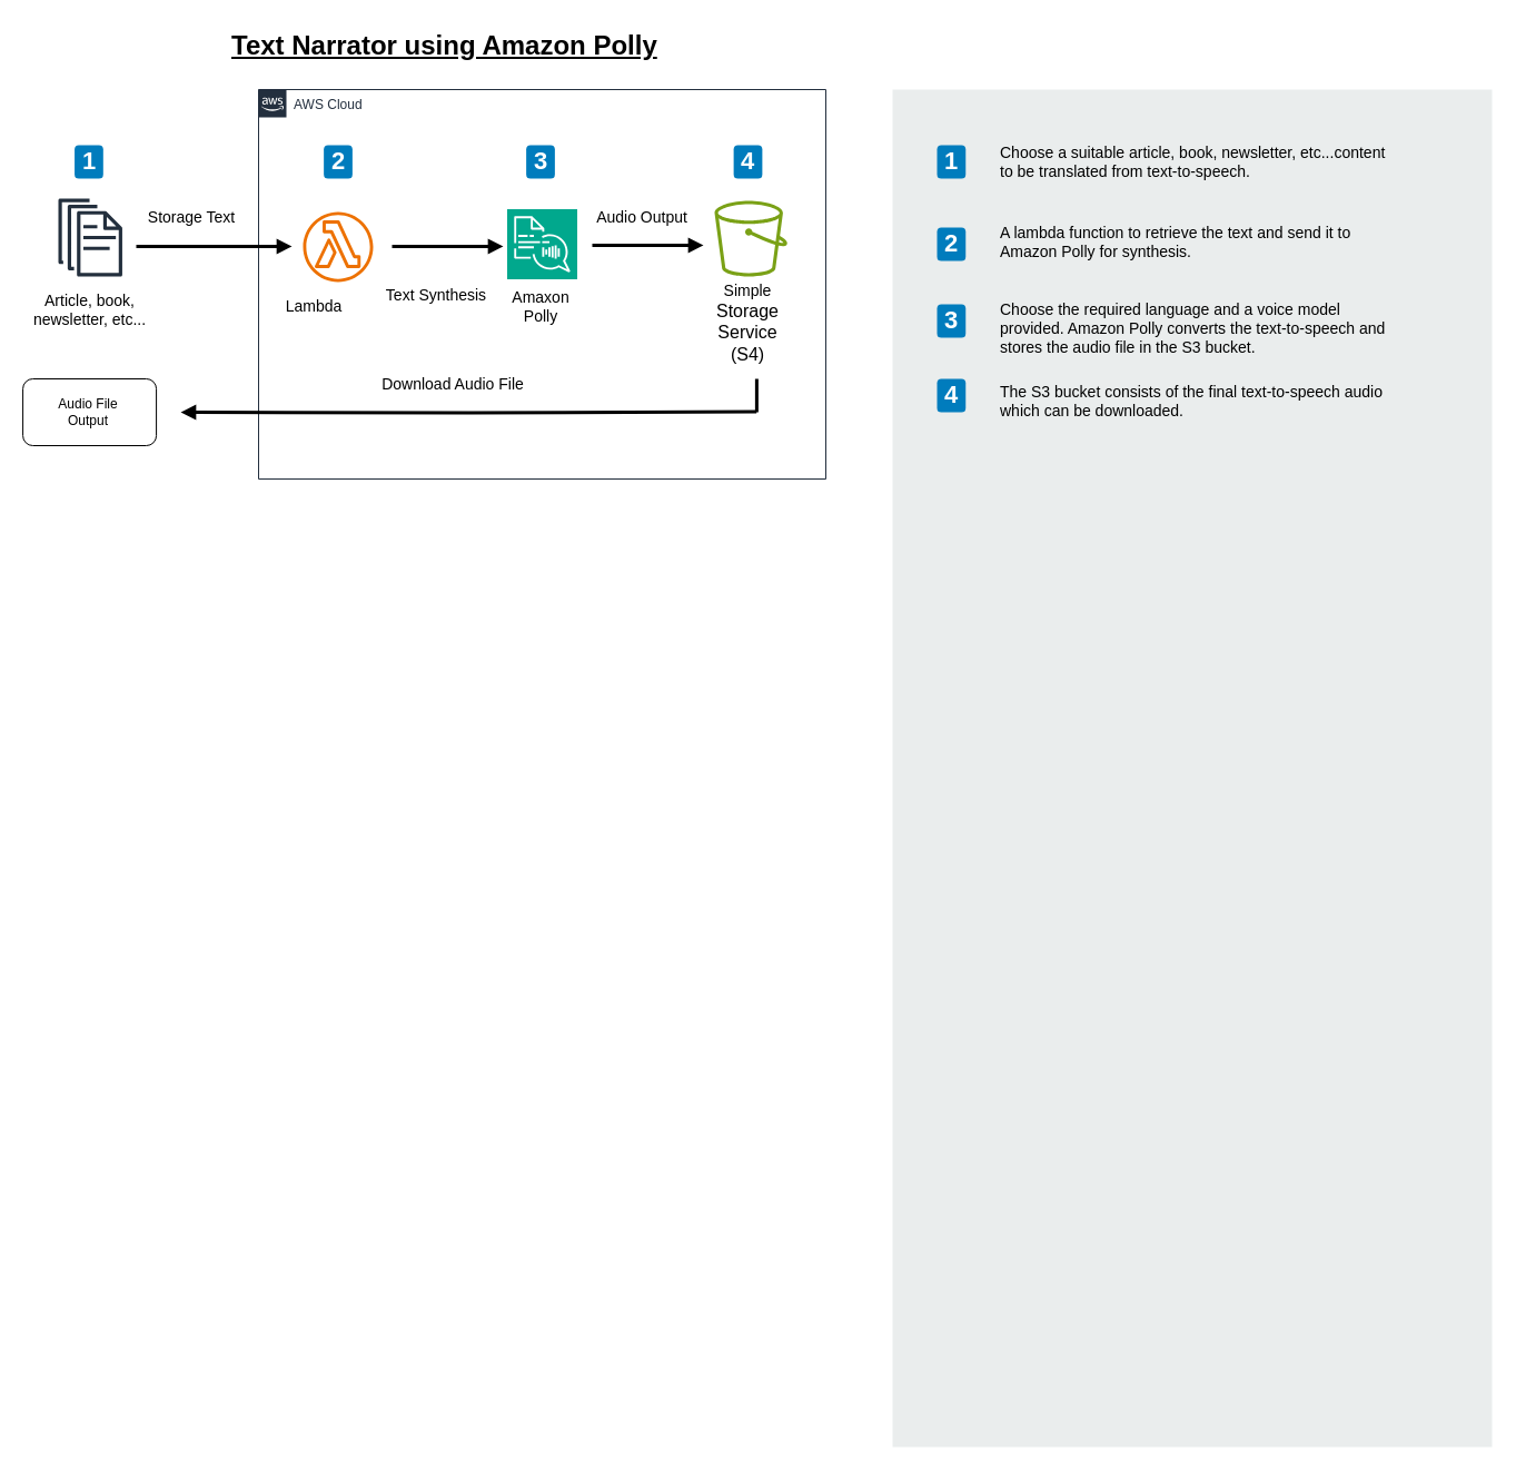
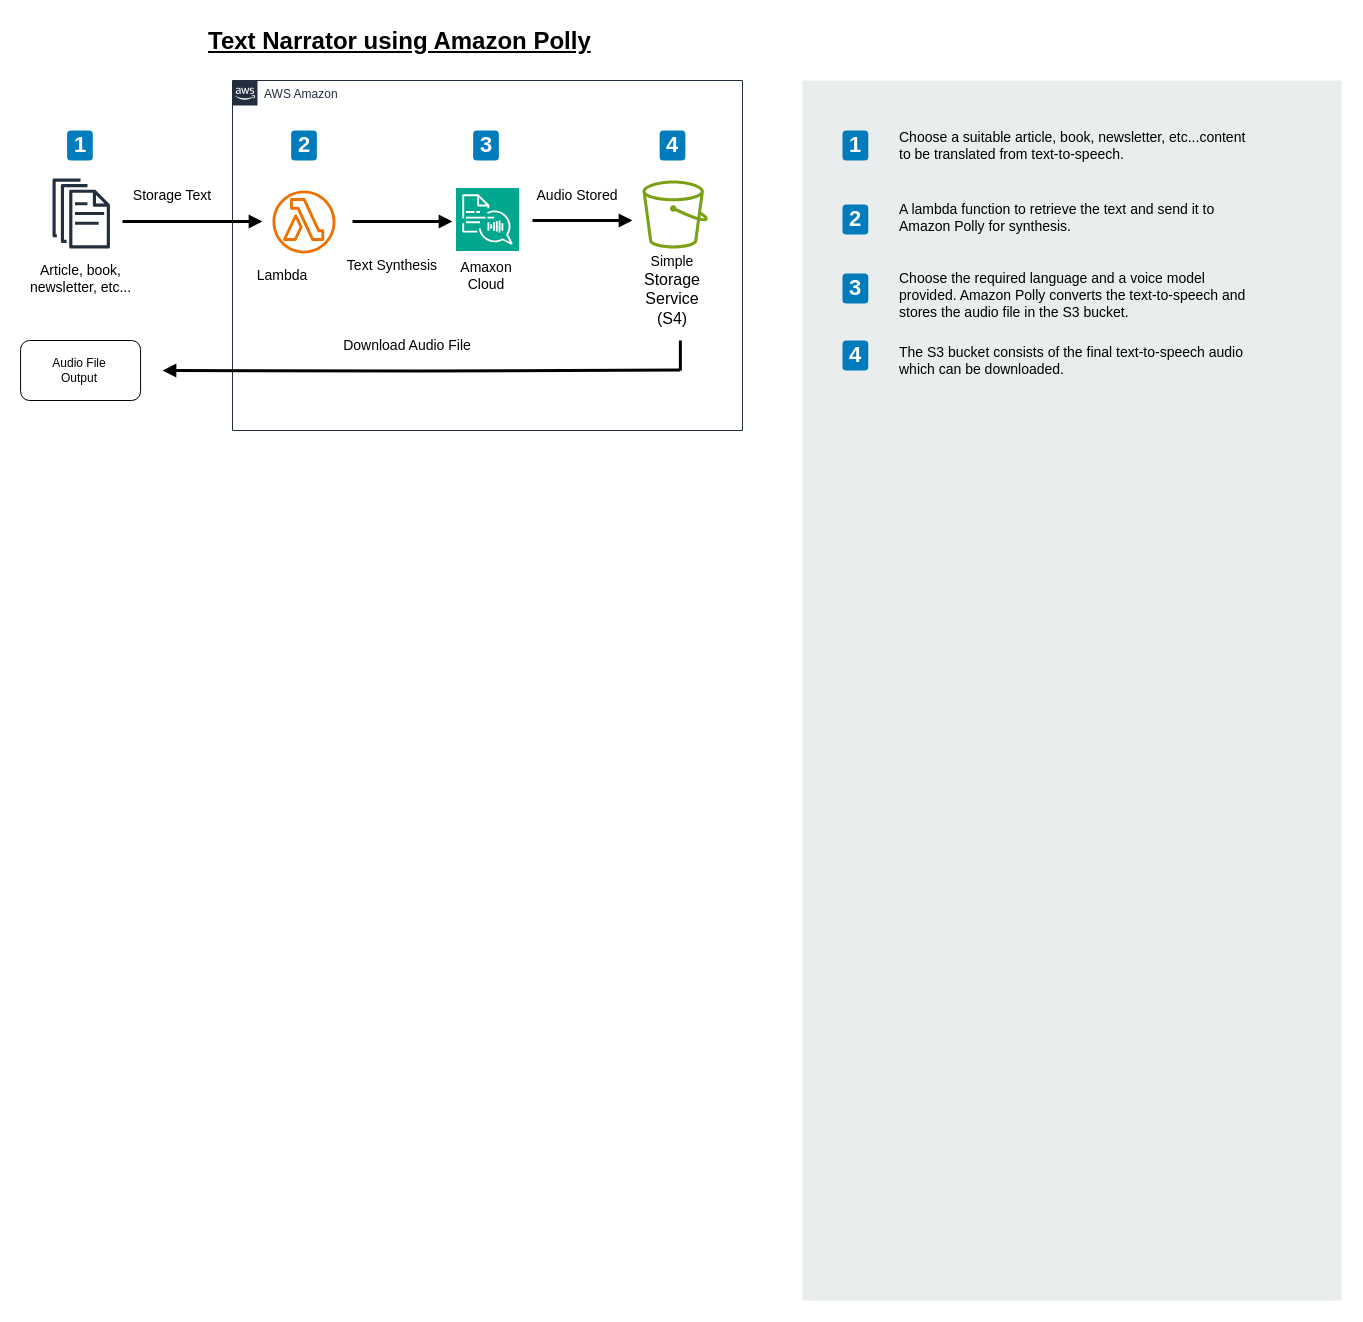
  <mxCell id="0" />
  <mxCell id="1" parent="0" />
- <mxCell id="2" value="AWS Cloud" style="points=[[0,0],[0.25,0],[0.5,0],[0.75,0],[1,0],[1,0.25],[1,0.5],[1,0.75],[1,1],[0.75,1],[0.5,1],[0.25,1],[0,1],[0,0.75],[0,0.5],[0,0.25]];outlineConnect=0;gradientColor=none;html=1;whiteSpace=wrap;fontSize=12;fontStyle=0;container=1;pointerEvents=0;collapsible=0;recursiveResize=0;shape=mxgraph.aws4.group;grIcon=mxgraph.aws4.group_aws_cloud_alt;strokeColor=#232F3E;fillColor=none;verticalAlign=top;align=left;spacingLeft=30;fontColor=#232F3E;dashed=0;movable=0;resizable=0;rotatable=0;deletable=0;editable=0;locked=1;connectable=0;" parent="1" vertex="1"><mxGeometry x="232" y="80" width="510" height="350" as="geometry" /></mxCell>
+ <mxCell id="2" value="AWS Amazon" style="points=[[0,0],[0.25,0],[0.5,0],[0.75,0],[1,0],[1,0.25],[1,0.5],[1,0.75],[1,1],[0.75,1],[0.5,1],[0.25,1],[0,1],[0,0.75],[0,0.5],[0,0.25]];outlineConnect=0;gradientColor=none;html=1;whiteSpace=wrap;fontSize=12;fontStyle=0;container=1;pointerEvents=0;collapsible=0;recursiveResize=0;shape=mxgraph.aws4.group;grIcon=mxgraph.aws4.group_aws_cloud_alt;strokeColor=#232F3E;fillColor=none;verticalAlign=top;align=left;spacingLeft=30;fontColor=#232F3E;dashed=0;movable=0;resizable=0;rotatable=0;deletable=0;editable=0;locked=1;connectable=0;" parent="1" vertex="1"><mxGeometry x="232" y="80" width="510" height="350" as="geometry" /></mxCell>
  <mxCell id="3" value="" style="edgeStyle=orthogonalEdgeStyle;html=1;endArrow=block;elbow=vertical;startArrow=none;endFill=1;strokeColor=#000000;rounded=0;strokeWidth=3;" parent="2" edge="1"><mxGeometry width="100" relative="1" as="geometry"><mxPoint x="120" y="141" as="sourcePoint" /><mxPoint x="220" y="141" as="targetPoint" /></mxGeometry></mxCell>
  <mxCell id="4" value="" style="edgeStyle=orthogonalEdgeStyle;html=1;endArrow=block;elbow=vertical;startArrow=none;endFill=1;strokeColor=#000000;rounded=0;strokeWidth=3;" parent="2" edge="1"><mxGeometry width="100" relative="1" as="geometry"><mxPoint x="300" y="140" as="sourcePoint" /><mxPoint x="400" y="140" as="targetPoint" /></mxGeometry></mxCell>
  <mxCell id="5" value="&lt;h1 style=&quot;margin-top: 0px;&quot;&gt;&lt;u&gt;Text Narrator using Amazon Polly&lt;/u&gt;&lt;/h1&gt;" style="text;html=1;whiteSpace=wrap;overflow=hidden;rounded=0;" parent="1" vertex="1"><mxGeometry x="206" y="20" width="400" height="50" as="geometry" /></mxCell>
  <mxCell id="6" value="" style="sketch=0;points=[[0,0,0],[0.25,0,0],[0.5,0,0],[0.75,0,0],[1,0,0],[0,1,0],[0.25,1,0],[0.5,1,0],[0.75,1,0],[1,1,0],[0,0.25,0],[0,0.5,0],[0,0.75,0],[1,0.25,0],[1,0.5,0],[1,0.75,0]];outlineConnect=0;fontColor=#232F3E;fillColor=#01A88D;strokeColor=#ffffff;dashed=0;verticalLabelPosition=bottom;verticalAlign=top;align=center;html=1;fontSize=12;fontStyle=0;aspect=fixed;shape=mxgraph.aws4.resourceIcon;resIcon=mxgraph.aws4.polly;" parent="1" vertex="1"><mxGeometry x="455.5" y="187.5" width="63" height="63" as="geometry" /></mxCell>
  <mxCell id="7" value="" style="sketch=0;outlineConnect=0;fontColor=#232F3E;gradientColor=none;fillColor=#7AA116;strokeColor=none;dashed=0;verticalLabelPosition=bottom;verticalAlign=top;align=center;html=1;fontSize=12;fontStyle=0;aspect=fixed;pointerEvents=1;shape=mxgraph.aws4.bucket;" parent="1" vertex="1"><mxGeometry x="642" y="180" width="65.38" height="68" as="geometry" /></mxCell>
  <mxCell id="8" value="" style="sketch=0;outlineConnect=0;fontColor=#232F3E;gradientColor=none;fillColor=#ED7100;strokeColor=none;dashed=0;verticalLabelPosition=bottom;verticalAlign=top;align=center;html=1;fontSize=12;fontStyle=0;aspect=fixed;pointerEvents=1;shape=mxgraph.aws4.lambda_function;" parent="1" vertex="1"><mxGeometry x="272" y="190" width="63" height="63" as="geometry" /></mxCell>
  <mxCell id="9" value="" style="sketch=0;outlineConnect=0;fontColor=#232F3E;gradientColor=none;fillColor=#232F3D;strokeColor=none;dashed=0;verticalLabelPosition=bottom;verticalAlign=top;align=center;html=1;fontSize=12;fontStyle=0;aspect=fixed;pointerEvents=1;shape=mxgraph.aws4.documents;" parent="1" vertex="1"><mxGeometry x="52" y="178" width="57.44" height="70" as="geometry" /></mxCell>
  <mxCell id="10" value="&lt;font style=&quot;font-size: 14px;&quot;&gt;Simple&lt;/font&gt;&lt;div&gt;&lt;font size=&quot;3&quot;&gt;Storage&lt;/font&gt;&lt;/div&gt;&lt;div&gt;&lt;font size=&quot;3&quot;&gt;Service&lt;/font&gt;&lt;/div&gt;&lt;div&gt;&lt;font size=&quot;3&quot;&gt;(S4)&lt;/font&gt;&lt;/div&gt;" style="text;html=1;align=center;verticalAlign=middle;whiteSpace=wrap;rounded=0;" parent="1" vertex="1"><mxGeometry x="632" y="260" width="80" height="60" as="geometry" /></mxCell>
- <mxCell id="11" value="&lt;font style=&quot;font-size: 14px;&quot;&gt;Amaxon Polly&lt;/font&gt;" style="text;html=1;align=center;verticalAlign=middle;whiteSpace=wrap;rounded=0;" parent="1" vertex="1"><mxGeometry x="455.5" y="260" width="60" height="30" as="geometry" /></mxCell>
+ <mxCell id="11" value="&lt;font style=&quot;font-size: 14px;&quot;&gt;Amaxon Cloud&lt;/font&gt;" style="text;html=1;align=center;verticalAlign=middle;whiteSpace=wrap;rounded=0;" parent="1" vertex="1"><mxGeometry x="455.5" y="260" width="60" height="30" as="geometry" /></mxCell>
  <mxCell id="12" value="&lt;font style=&quot;font-size: 14px;&quot;&gt;Lambda&lt;/font&gt;" style="text;html=1;align=center;verticalAlign=middle;whiteSpace=wrap;rounded=0;" parent="1" vertex="1"><mxGeometry x="252" y="260" width="60" height="30" as="geometry" /></mxCell>
  <mxCell id="13" value="&lt;font style=&quot;font-size: 14px;&quot;&gt;Article, book, newsletter, etc...&lt;/font&gt;" style="text;html=1;align=center;verticalAlign=middle;whiteSpace=wrap;rounded=0;" parent="1" vertex="1"><mxGeometry x="20.08" y="253" width="121.28" height="50" as="geometry" /></mxCell>
  <mxCell id="14" value="" style="rounded=1;whiteSpace=wrap;html=1;" parent="1" vertex="1"><mxGeometry x="20.08" y="340" width="120" height="60" as="geometry" /></mxCell>
  <mxCell id="15" value="Audio File Output" style="text;html=1;align=center;verticalAlign=middle;whiteSpace=wrap;rounded=0;" parent="1" vertex="1"><mxGeometry x="49.44" y="355" width="60" height="30" as="geometry" /></mxCell>
  <mxCell id="16" value="" style="edgeStyle=orthogonalEdgeStyle;html=1;endArrow=block;elbow=vertical;startArrow=none;endFill=1;strokeColor=#000000;rounded=0;strokeWidth=3;" parent="1" edge="1"><mxGeometry width="100" relative="1" as="geometry"><mxPoint x="122" y="221" as="sourcePoint" /><mxPoint x="262" y="221" as="targetPoint" /></mxGeometry></mxCell>
  <mxCell id="17" value="" style="line;strokeWidth=3;direction=south;html=1;" parent="1" vertex="1"><mxGeometry x="674.88" y="340" width="10" height="30" as="geometry" /></mxCell>
  <mxCell id="18" value="" style="edgeStyle=orthogonalEdgeStyle;html=1;endArrow=none;elbow=vertical;startArrow=block;startFill=1;strokeColor=#000000;rounded=0;strokeWidth=3;" parent="1" edge="1"><mxGeometry width="100" relative="1" as="geometry"><mxPoint x="162" y="370" as="sourcePoint" /><mxPoint x="679.69" y="369.5" as="targetPoint" /></mxGeometry></mxCell>
  <mxCell id="19" value="&lt;font style=&quot;font-size: 14px;&quot;&gt;Storage Text&lt;/font&gt;" style="text;html=1;align=center;verticalAlign=middle;whiteSpace=wrap;rounded=0;" vertex="1" parent="1"><mxGeometry x="122" y="180" width="100" height="30" as="geometry" /></mxCell>
  <mxCell id="20" value="&lt;font style=&quot;font-size: 14px;&quot;&gt;Text Synthesis&lt;/font&gt;" style="text;html=1;align=center;verticalAlign=middle;whiteSpace=wrap;rounded=0;" vertex="1" parent="1"><mxGeometry x="342" y="250" width="100" height="30" as="geometry" /></mxCell>
- <mxCell id="21" value="&lt;font style=&quot;font-size: 14px;&quot;&gt;Audio Output&lt;/font&gt;" style="text;html=1;align=center;verticalAlign=middle;whiteSpace=wrap;rounded=0;" vertex="1" parent="1"><mxGeometry x="532" y="180" width="90" height="30" as="geometry" /></mxCell>
+ <mxCell id="21" value="&lt;font style=&quot;font-size: 14px;&quot;&gt;Audio Stored&lt;/font&gt;" style="text;html=1;align=center;verticalAlign=middle;whiteSpace=wrap;rounded=0;" vertex="1" parent="1"><mxGeometry x="532" y="180" width="90" height="30" as="geometry" /></mxCell>
  <mxCell id="22" value="&lt;font style=&quot;font-size: 14px;&quot;&gt;Download Audio File&lt;/font&gt;" style="text;html=1;align=center;verticalAlign=middle;whiteSpace=wrap;rounded=0;" vertex="1" parent="1"><mxGeometry x="342" y="330" width="130" height="30" as="geometry" /></mxCell>
  <mxCell id="23" value="" style="rounded=0;whiteSpace=wrap;html=1;fillColor=#EAEDED;fontSize=22;fontColor=#FFFFFF;strokeColor=none;labelBackgroundColor=none;" vertex="1" parent="1"><mxGeometry x="802" y="80" width="539" height="1220" as="geometry" /></mxCell>
  <mxCell id="24" value="1" style="rounded=1;whiteSpace=wrap;html=1;fillColor=#007CBD;strokeColor=none;fontColor=#FFFFFF;fontStyle=1;fontSize=22;labelBackgroundColor=none;" vertex="1" parent="1"><mxGeometry x="66.57" y="130" width="25.75" height="30" as="geometry" /></mxCell>
  <mxCell id="25" value="2" style="rounded=1;whiteSpace=wrap;html=1;fillColor=#007CBD;strokeColor=none;fontColor=#FFFFFF;fontStyle=1;fontSize=22;labelBackgroundColor=none;" vertex="1" parent="1"><mxGeometry x="290.63" y="130" width="25.75" height="30" as="geometry" /></mxCell>
  <mxCell id="26" value="3" style="rounded=1;whiteSpace=wrap;html=1;fillColor=#007CBD;strokeColor=none;fontColor=#FFFFFF;fontStyle=1;fontSize=22;labelBackgroundColor=none;" vertex="1" parent="1"><mxGeometry x="472.63" y="130" width="25.75" height="30" as="geometry" /></mxCell>
  <mxCell id="27" value="4" style="rounded=1;whiteSpace=wrap;html=1;fillColor=#007CBD;strokeColor=none;fontColor=#FFFFFF;fontStyle=1;fontSize=22;labelBackgroundColor=none;" vertex="1" parent="1"><mxGeometry x="659.13" y="130" width="25.75" height="30" as="geometry" /></mxCell>
  <mxCell id="28" value="&lt;span style=&quot;font-size: 14px;&quot;&gt;Choose a suitable article, book, newsletter, etc...content to be translated from text-to-speech.&lt;/span&gt;" style="text;html=1;align=left;verticalAlign=middle;whiteSpace=wrap;rounded=0;" vertex="1" parent="1"><mxGeometry x="896.5" y="120" width="350" height="50" as="geometry" /></mxCell>
  <mxCell id="29" value="1" style="rounded=1;whiteSpace=wrap;html=1;fillColor=#007CBD;strokeColor=none;fontColor=#FFFFFF;fontStyle=1;fontSize=22;labelBackgroundColor=none;" vertex="1" parent="1"><mxGeometry x="842" y="130" width="25.75" height="30" as="geometry" /></mxCell>
  <mxCell id="30" value="2" style="rounded=1;whiteSpace=wrap;html=1;fillColor=#007CBD;strokeColor=none;fontColor=#FFFFFF;fontStyle=1;fontSize=22;labelBackgroundColor=none;" vertex="1" parent="1"><mxGeometry x="842" y="204" width="25.75" height="30" as="geometry" /></mxCell>
  <mxCell id="31" value="3" style="rounded=1;whiteSpace=wrap;html=1;fillColor=#007CBD;strokeColor=none;fontColor=#FFFFFF;fontStyle=1;fontSize=22;labelBackgroundColor=none;" vertex="1" parent="1"><mxGeometry x="842" y="273" width="25.75" height="30" as="geometry" /></mxCell>
  <mxCell id="32" value="4" style="rounded=1;whiteSpace=wrap;html=1;fillColor=#007CBD;strokeColor=none;fontColor=#FFFFFF;fontStyle=1;fontSize=22;labelBackgroundColor=none;" vertex="1" parent="1"><mxGeometry x="842" y="340" width="25.75" height="30" as="geometry" /></mxCell>
  <mxCell id="33" value="&lt;span style=&quot;font-size: 14px;&quot;&gt;A lambda function to retrieve the text and send it to Amazon Polly for synthesis.&amp;nbsp;&lt;/span&gt;" style="text;html=1;align=left;verticalAlign=middle;whiteSpace=wrap;rounded=0;" vertex="1" parent="1"><mxGeometry x="896.5" y="200" width="350" height="34" as="geometry" /></mxCell>
  <mxCell id="34" value="&lt;span style=&quot;font-size: 14px;&quot;&gt;Choose the required language and a voice model provided. Amazon Polly converts the text-to-speech and stores the audio file in the S3 bucket.&lt;/span&gt;" style="text;html=1;align=left;verticalAlign=middle;whiteSpace=wrap;rounded=0;" vertex="1" parent="1"><mxGeometry x="896.5" y="270" width="350" height="50" as="geometry" /></mxCell>
  <mxCell id="35" value="&lt;span style=&quot;font-size: 14px;&quot;&gt;The S3 bucket consists of the final text-to-speech audio which can be downloaded.&lt;/span&gt;" style="text;html=1;align=left;verticalAlign=middle;whiteSpace=wrap;rounded=0;" vertex="1" parent="1"><mxGeometry x="896.5" y="340" width="350" height="40" as="geometry" /></mxCell>
